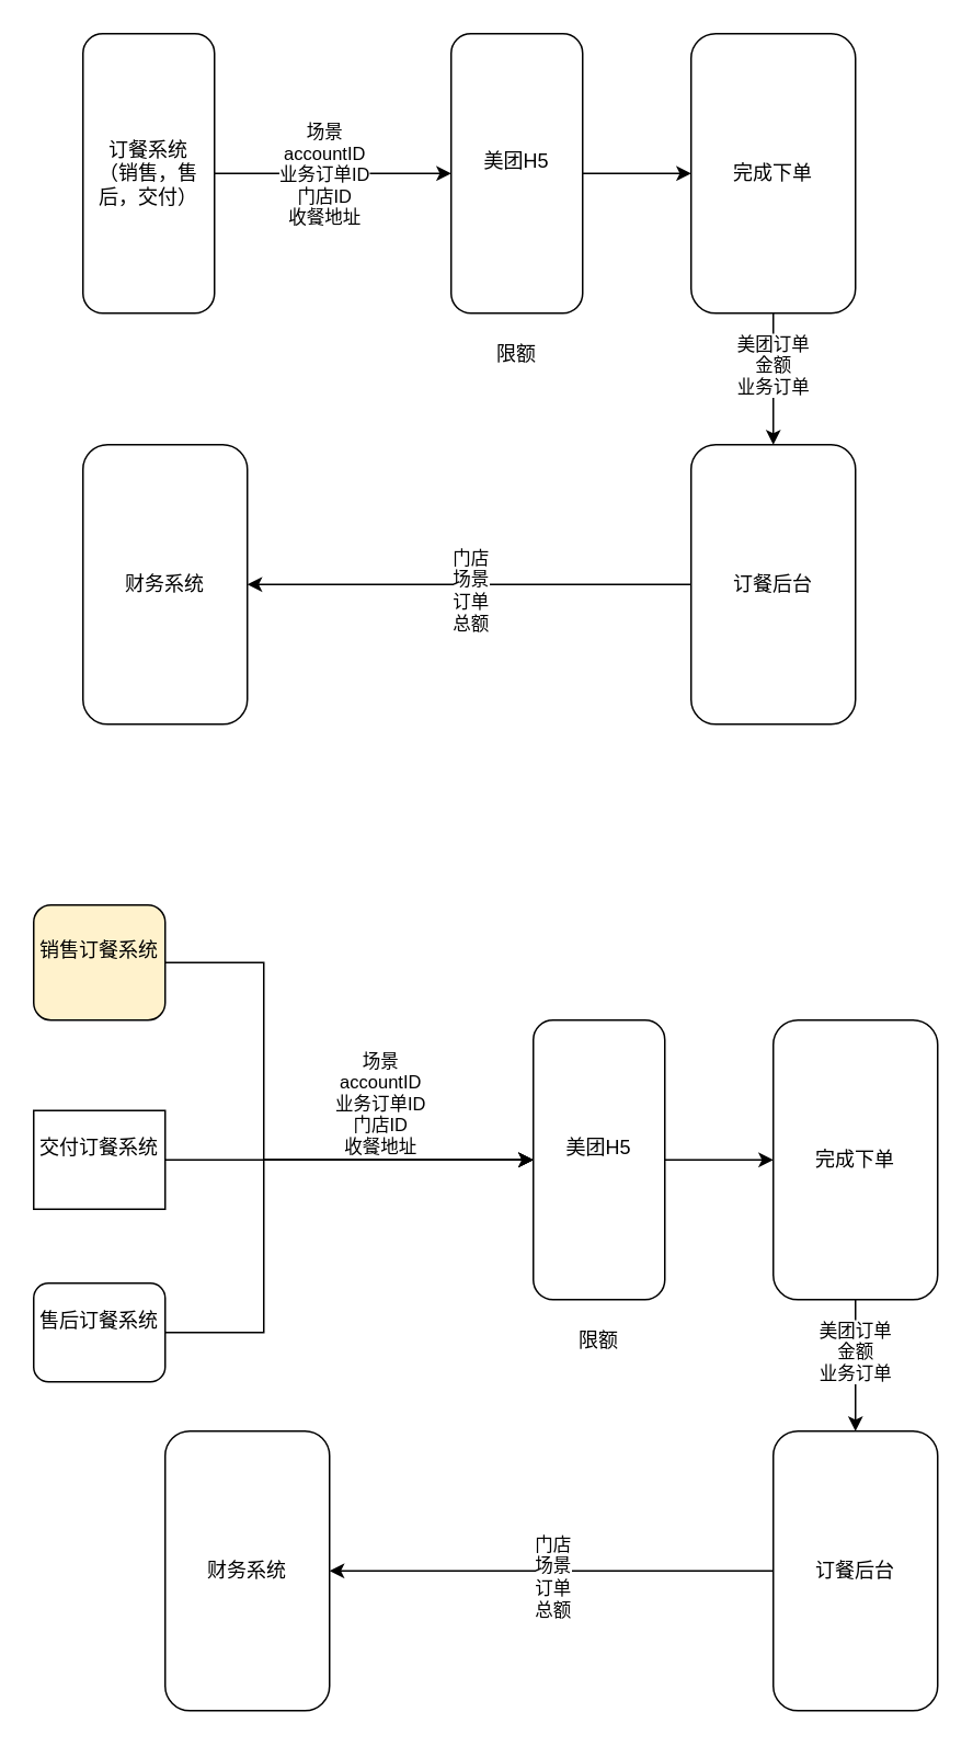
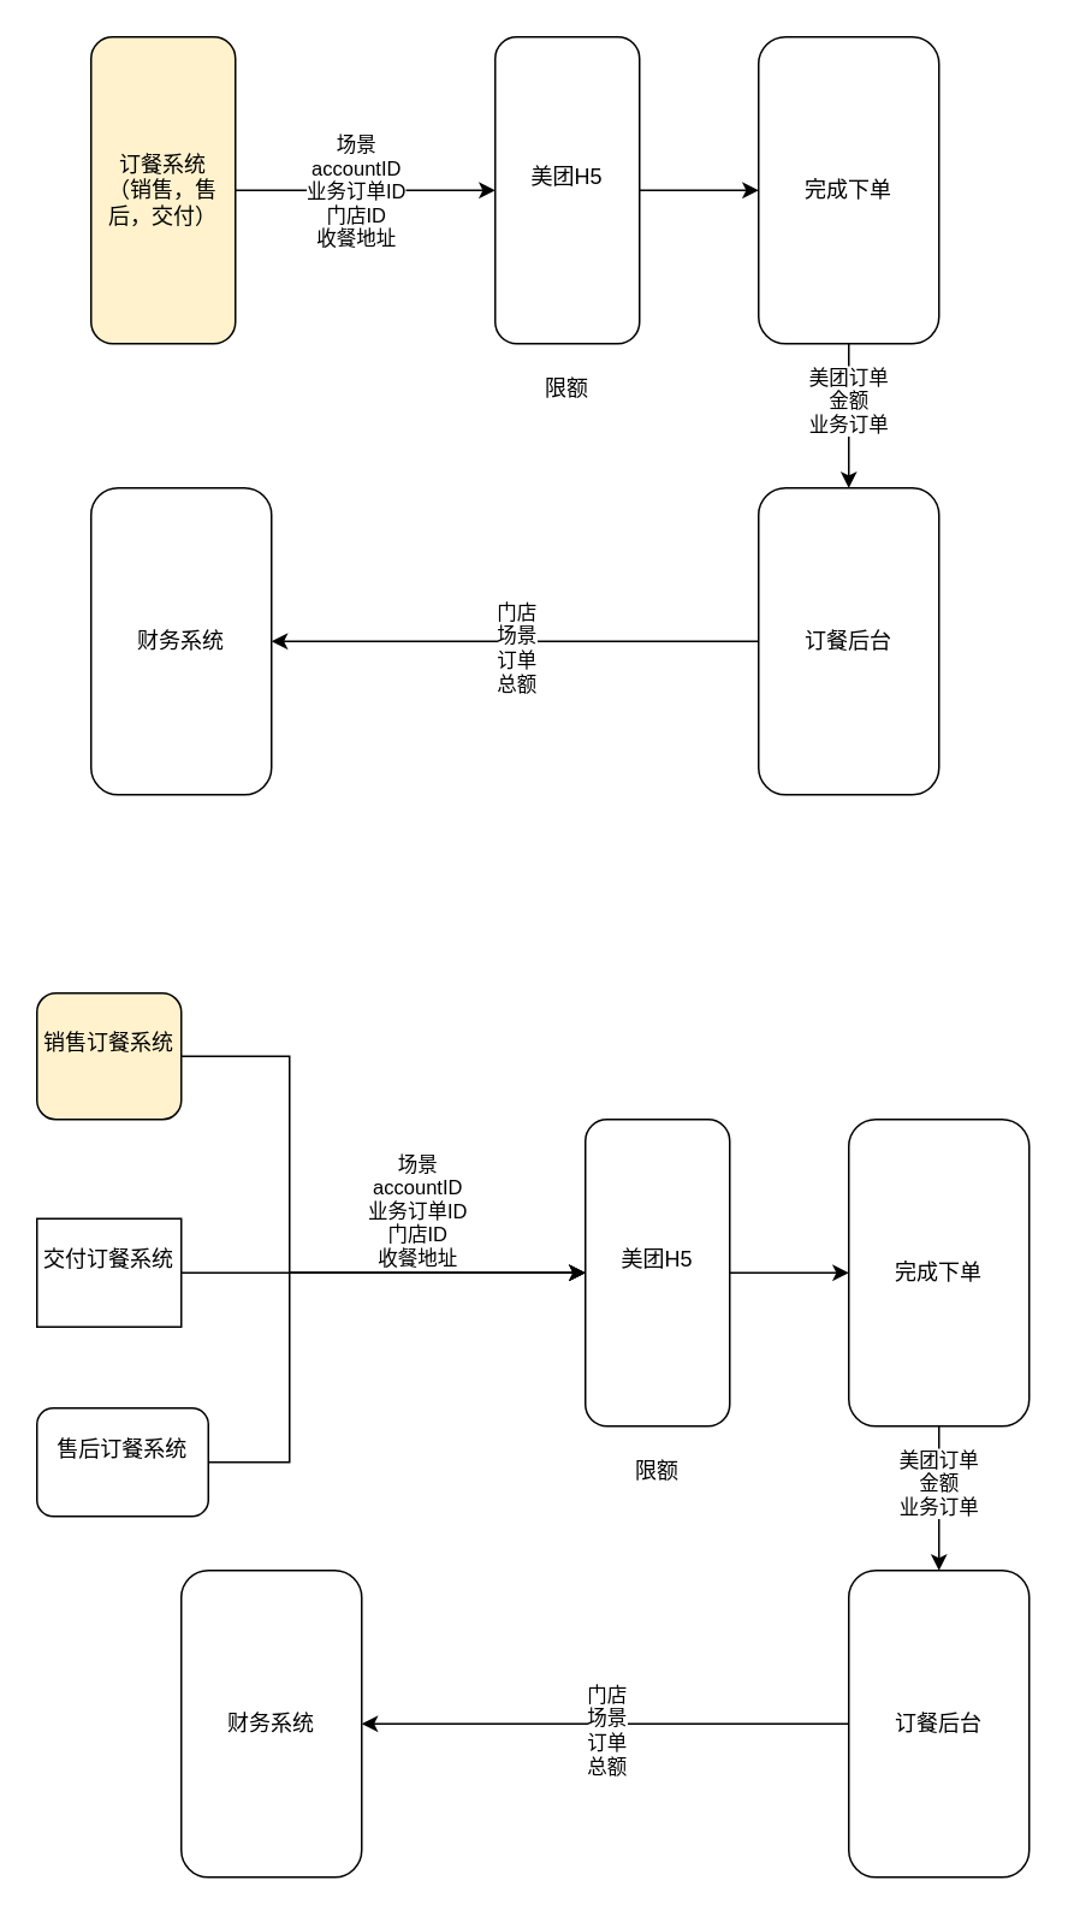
  <mxCell id="0" />
  <mxCell id="1" parent="0" />
  <mxCell id="2" value="" style="edgeStyle=orthogonalEdgeStyle;rounded=0;orthogonalLoop=1;jettySize=auto;html=1;" edge="1" parent="1" source="4" target="9"><mxGeometry relative="1" as="geometry" /></mxCell>
  <mxCell id="3" value="场景&lt;div&gt;accountID&lt;/div&gt;&lt;div&gt;业务订单ID&lt;/div&gt;&lt;div&gt;门店ID&lt;/div&gt;&lt;div&gt;收餐地址&lt;/div&gt;" style="edgeLabel;html=1;align=center;verticalAlign=middle;resizable=0;points=[];" vertex="1" connectable="0" parent="2"><mxGeometry x="-0.083" relative="1" as="geometry"><mxPoint as="offset" /></mxGeometry></mxCell>
- <mxCell id="4" value="订餐系统&lt;div&gt;（销售，售后，交付）&lt;/div&gt;" style="rounded=1;whiteSpace=wrap;html=1;" vertex="1" parent="1"><mxGeometry x="50" y="20" width="80" height="170" as="geometry" /></mxCell>
+ <mxCell id="4" value="订餐系统&lt;div&gt;（销售，售后，交付）&lt;/div&gt;" style="rounded=1;whiteSpace=wrap;html=1;fillColor=#fff2cc;" vertex="1" parent="1"><mxGeometry x="50" y="20" width="80" height="170" as="geometry" /></mxCell>
  <mxCell id="5" value="" style="edgeStyle=orthogonalEdgeStyle;rounded=0;orthogonalLoop=1;jettySize=auto;html=1;" edge="1" parent="1" source="7" target="13"><mxGeometry relative="1" as="geometry" /></mxCell>
  <mxCell id="6" value="美团订单&lt;div&gt;金额&lt;/div&gt;&lt;div&gt;业务订单&lt;/div&gt;" style="edgeLabel;html=1;align=center;verticalAlign=middle;resizable=0;points=[];" vertex="1" connectable="0" parent="5"><mxGeometry x="-0.225" y="-1" relative="1" as="geometry"><mxPoint as="offset" /></mxGeometry></mxCell>
  <mxCell id="7" value="完成下单" style="rounded=1;whiteSpace=wrap;html=1;" vertex="1" parent="1"><mxGeometry x="420" y="20" width="100" height="170" as="geometry" /></mxCell>
  <mxCell id="8" value="" style="edgeStyle=orthogonalEdgeStyle;rounded=0;orthogonalLoop=1;jettySize=auto;html=1;" edge="1" parent="1" source="9" target="7"><mxGeometry relative="1" as="geometry" /></mxCell>
  <mxCell id="9" value="美团H5&lt;div&gt;&lt;br&gt;&lt;/div&gt;" style="rounded=1;whiteSpace=wrap;html=1;" vertex="1" parent="1"><mxGeometry x="274" y="20" width="80" height="170" as="geometry" /></mxCell>
  <mxCell id="10" value="限额" style="text;html=1;align=center;verticalAlign=middle;whiteSpace=wrap;rounded=0;" vertex="1" parent="1"><mxGeometry x="284" y="200" width="60" height="30" as="geometry" /></mxCell>
  <mxCell id="11" value="" style="edgeStyle=orthogonalEdgeStyle;rounded=0;orthogonalLoop=1;jettySize=auto;html=1;" edge="1" parent="1" source="13" target="14"><mxGeometry relative="1" as="geometry" /></mxCell>
  <mxCell id="12" value="门店&lt;div&gt;场景&lt;/div&gt;&lt;div&gt;订单&lt;/div&gt;&lt;div&gt;总额&lt;/div&gt;" style="edgeLabel;html=1;align=center;verticalAlign=middle;resizable=0;points=[];" vertex="1" connectable="0" parent="11"><mxGeometry y="3" relative="1" as="geometry"><mxPoint as="offset" /></mxGeometry></mxCell>
  <mxCell id="13" value="订餐后台" style="rounded=1;whiteSpace=wrap;html=1;" vertex="1" parent="1"><mxGeometry x="420" y="270" width="100" height="170" as="geometry" /></mxCell>
  <mxCell id="14" value="财务系统" style="rounded=1;whiteSpace=wrap;html=1;" vertex="1" parent="1"><mxGeometry x="50" y="270" width="100" height="170" as="geometry" /></mxCell>
  <mxCell id="15" value="" style="edgeStyle=orthogonalEdgeStyle;rounded=0;orthogonalLoop=1;jettySize=auto;html=1;" edge="1" parent="1" source="17" target="22"><mxGeometry relative="1" as="geometry" /></mxCell>
  <mxCell id="16" value="场景&lt;div&gt;accountID&lt;/div&gt;&lt;div&gt;业务订单ID&lt;/div&gt;&lt;div&gt;门店ID&lt;/div&gt;&lt;div&gt;收餐地址&lt;/div&gt;" style="edgeLabel;html=1;align=center;verticalAlign=middle;resizable=0;points=[];" vertex="1" connectable="0" parent="15"><mxGeometry x="-0.083" relative="1" as="geometry"><mxPoint x="27" y="-35" as="offset" /></mxGeometry></mxCell>
  <mxCell id="17" value="交付订餐系统&lt;div&gt;&lt;br&gt;&lt;/div&gt;" style="whiteSpace=wrap;html=1;rounded=0;" vertex="1" parent="1"><mxGeometry x="20" y="675" width="80" height="60" as="geometry" /></mxCell>
  <mxCell id="18" value="" style="edgeStyle=orthogonalEdgeStyle;rounded=0;orthogonalLoop=1;jettySize=auto;html=1;" edge="1" parent="1" source="20" target="26"><mxGeometry relative="1" as="geometry" /></mxCell>
  <mxCell id="19" value="美团订单&lt;div&gt;金额&lt;/div&gt;&lt;div&gt;业务订单&lt;/div&gt;" style="edgeLabel;html=1;align=center;verticalAlign=middle;resizable=0;points=[];" vertex="1" connectable="0" parent="18"><mxGeometry x="-0.225" y="-1" relative="1" as="geometry"><mxPoint as="offset" /></mxGeometry></mxCell>
  <mxCell id="20" value="完成下单" style="rounded=1;whiteSpace=wrap;html=1;" vertex="1" parent="1"><mxGeometry x="470" y="620" width="100" height="170" as="geometry" /></mxCell>
  <mxCell id="21" value="" style="edgeStyle=orthogonalEdgeStyle;rounded=0;orthogonalLoop=1;jettySize=auto;html=1;" edge="1" parent="1" source="22" target="20"><mxGeometry relative="1" as="geometry" /></mxCell>
  <mxCell id="22" value="美团H5&lt;div&gt;&lt;br&gt;&lt;/div&gt;" style="rounded=1;whiteSpace=wrap;html=1;" vertex="1" parent="1"><mxGeometry x="324" y="620" width="80" height="170" as="geometry" /></mxCell>
  <mxCell id="23" value="限额" style="text;html=1;align=center;verticalAlign=middle;whiteSpace=wrap;rounded=0;" vertex="1" parent="1"><mxGeometry x="334" y="800" width="60" height="30" as="geometry" /></mxCell>
  <mxCell id="24" value="" style="edgeStyle=orthogonalEdgeStyle;rounded=0;orthogonalLoop=1;jettySize=auto;html=1;" edge="1" parent="1" source="26" target="27"><mxGeometry relative="1" as="geometry" /></mxCell>
  <mxCell id="25" value="门店&lt;div&gt;场景&lt;/div&gt;&lt;div&gt;订单&lt;/div&gt;&lt;div&gt;总额&lt;/div&gt;" style="edgeLabel;html=1;align=center;verticalAlign=middle;resizable=0;points=[];" vertex="1" connectable="0" parent="24"><mxGeometry y="3" relative="1" as="geometry"><mxPoint as="offset" /></mxGeometry></mxCell>
  <mxCell id="26" value="订餐后台" style="rounded=1;whiteSpace=wrap;html=1;" vertex="1" parent="1"><mxGeometry x="470" y="870" width="100" height="170" as="geometry" /></mxCell>
  <mxCell id="27" value="财务系统" style="rounded=1;whiteSpace=wrap;html=1;" vertex="1" parent="1"><mxGeometry x="100" y="870" width="100" height="170" as="geometry" /></mxCell>
  <mxCell id="28" value="" style="edgeStyle=orthogonalEdgeStyle;rounded=0;orthogonalLoop=1;jettySize=auto;html=1;entryX=0;entryY=0.5;entryDx=0;entryDy=0;" edge="1" parent="1" source="29" target="22"><mxGeometry relative="1" as="geometry"><mxPoint x="160" y="585" as="targetPoint" /><Array as="points"><mxPoint x="160" y="585" /><mxPoint x="160" y="705" /></Array></mxGeometry></mxCell>
  <mxCell id="29" value="销售订餐系统&lt;div&gt;&lt;br&gt;&lt;/div&gt;" style="rounded=1;whiteSpace=wrap;html=1;fillColor=#fff2cc;" vertex="1" parent="1"><mxGeometry x="20" y="550" width="80" height="70" as="geometry" /></mxCell>
  <mxCell id="30" value="" style="edgeStyle=orthogonalEdgeStyle;rounded=0;orthogonalLoop=1;jettySize=auto;html=1;entryX=0;entryY=0.5;entryDx=0;entryDy=0;" edge="1" parent="1" source="31" target="22"><mxGeometry relative="1" as="geometry"><mxPoint x="160" y="810" as="targetPoint" /><Array as="points"><mxPoint x="160" y="810" /><mxPoint x="160" y="705" /></Array></mxGeometry></mxCell>
- <mxCell id="31" value="售后订餐系统&lt;div&gt;&lt;br&gt;&lt;/div&gt;" style="rounded=1;whiteSpace=wrap;html=1;" vertex="1" parent="1"><mxGeometry x="20" y="780" width="80" height="60" as="geometry" /></mxCell>
+ <mxCell id="31" value="售后订餐系统&lt;div&gt;&lt;br&gt;&lt;/div&gt;" style="rounded=1;whiteSpace=wrap;html=1;" vertex="1" parent="1"><mxGeometry x="20" y="780" width="95" height="60" as="geometry" /></mxCell>
